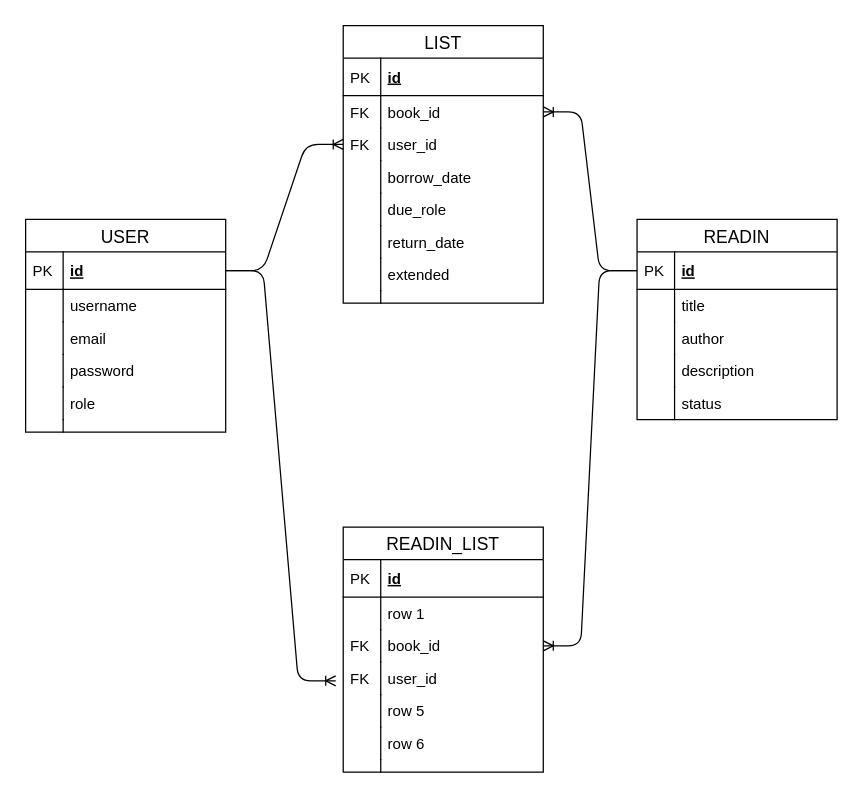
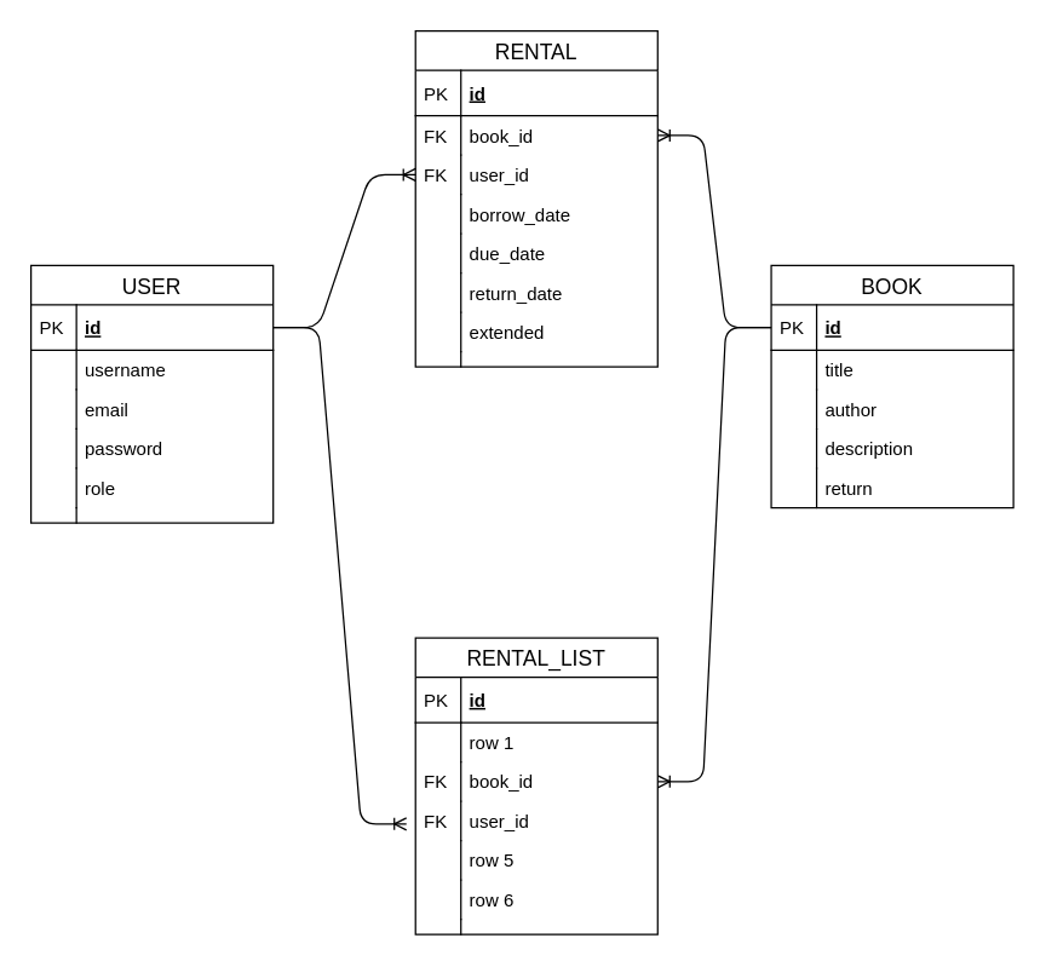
  <mxCell id="0" />
  <mxCell id="1" parent="0" />
- <mxCell id="2" value="LIST" style="swimlane;fontStyle=0;childLayout=stackLayout;horizontal=1;startSize=26;horizontalStack=0;resizeParent=1;resizeParentMax=0;resizeLast=0;collapsible=1;marginBottom=0;align=center;fontSize=14;" vertex="1" parent="1"><mxGeometry x="274" y="20" width="160" height="222" as="geometry" /></mxCell>
+ <mxCell id="2" value="RENTAL" style="swimlane;fontStyle=0;childLayout=stackLayout;horizontal=1;startSize=26;horizontalStack=0;resizeParent=1;resizeParentMax=0;resizeLast=0;collapsible=1;marginBottom=0;align=center;fontSize=14;" vertex="1" parent="1"><mxGeometry x="274" y="20" width="160" height="222" as="geometry" /></mxCell>
  <mxCell id="3" value="id" style="shape=partialRectangle;top=0;left=0;right=0;bottom=1;align=left;verticalAlign=middle;fillColor=none;spacingLeft=34;spacingRight=4;overflow=hidden;rotatable=0;points=[[0,0.5],[1,0.5]];portConstraint=eastwest;dropTarget=0;fontStyle=5;fontSize=12;" vertex="1" parent="2"><mxGeometry y="26" width="160" height="30" as="geometry" /></mxCell>
  <mxCell id="4" value="PK" style="shape=partialRectangle;top=0;left=0;bottom=0;fillColor=none;align=left;verticalAlign=middle;spacingLeft=4;spacingRight=4;overflow=hidden;rotatable=0;points=[];portConstraint=eastwest;part=1;fontSize=12;" vertex="1" connectable="0" parent="3"><mxGeometry width="30" height="30" as="geometry" /></mxCell>
  <mxCell id="5" value="book_id" style="shape=partialRectangle;top=0;left=0;right=0;bottom=0;align=left;verticalAlign=top;fillColor=none;spacingLeft=34;spacingRight=4;overflow=hidden;rotatable=0;points=[[0,0.5],[1,0.5]];portConstraint=eastwest;dropTarget=0;fontSize=12;" vertex="1" parent="2"><mxGeometry y="56" width="160" height="26" as="geometry" /></mxCell>
  <mxCell id="6" value="FK" style="shape=partialRectangle;top=0;left=0;bottom=0;fillColor=none;align=left;verticalAlign=top;spacingLeft=4;spacingRight=4;overflow=hidden;rotatable=0;points=[];portConstraint=eastwest;part=1;fontSize=12;" vertex="1" connectable="0" parent="5"><mxGeometry width="30" height="26" as="geometry" /></mxCell>
  <mxCell id="7" value="user_id" style="shape=partialRectangle;top=0;left=0;right=0;bottom=0;align=left;verticalAlign=top;fillColor=none;spacingLeft=34;spacingRight=4;overflow=hidden;rotatable=0;points=[[0,0.5],[1,0.5]];portConstraint=eastwest;dropTarget=0;fontSize=12;" vertex="1" parent="2"><mxGeometry y="82" width="160" height="26" as="geometry" /></mxCell>
  <mxCell id="8" value="FK" style="shape=partialRectangle;top=0;left=0;bottom=0;fillColor=none;align=left;verticalAlign=top;spacingLeft=4;spacingRight=4;overflow=hidden;rotatable=0;points=[];portConstraint=eastwest;part=1;fontSize=12;" vertex="1" connectable="0" parent="7"><mxGeometry width="30" height="26" as="geometry" /></mxCell>
  <mxCell id="9" value="borrow_date" style="shape=partialRectangle;top=0;left=0;right=0;bottom=0;align=left;verticalAlign=top;fillColor=none;spacingLeft=34;spacingRight=4;overflow=hidden;rotatable=0;points=[[0,0.5],[1,0.5]];portConstraint=eastwest;dropTarget=0;fontSize=12;" vertex="1" parent="2"><mxGeometry y="108" width="160" height="26" as="geometry" /></mxCell>
  <mxCell id="10" value="" style="shape=partialRectangle;top=0;left=0;bottom=0;fillColor=none;align=left;verticalAlign=top;spacingLeft=4;spacingRight=4;overflow=hidden;rotatable=0;points=[];portConstraint=eastwest;part=1;fontSize=12;" vertex="1" connectable="0" parent="9"><mxGeometry width="30" height="26" as="geometry" /></mxCell>
- <mxCell id="11" value="due_role" style="shape=partialRectangle;top=0;left=0;right=0;bottom=0;align=left;verticalAlign=top;fillColor=none;spacingLeft=34;spacingRight=4;overflow=hidden;rotatable=0;points=[[0,0.5],[1,0.5]];portConstraint=eastwest;dropTarget=0;fontSize=12;" vertex="1" parent="2"><mxGeometry y="134" width="160" height="26" as="geometry" /></mxCell>
+ <mxCell id="11" value="due_date" style="shape=partialRectangle;top=0;left=0;right=0;bottom=0;align=left;verticalAlign=top;fillColor=none;spacingLeft=34;spacingRight=4;overflow=hidden;rotatable=0;points=[[0,0.5],[1,0.5]];portConstraint=eastwest;dropTarget=0;fontSize=12;" vertex="1" parent="2"><mxGeometry y="134" width="160" height="26" as="geometry" /></mxCell>
  <mxCell id="12" value="" style="shape=partialRectangle;top=0;left=0;bottom=0;fillColor=none;align=left;verticalAlign=top;spacingLeft=4;spacingRight=4;overflow=hidden;rotatable=0;points=[];portConstraint=eastwest;part=1;fontSize=12;" vertex="1" connectable="0" parent="11"><mxGeometry width="30" height="26" as="geometry" /></mxCell>
  <mxCell id="13" value="return_date" style="shape=partialRectangle;top=0;left=0;right=0;bottom=0;align=left;verticalAlign=top;fillColor=none;spacingLeft=34;spacingRight=4;overflow=hidden;rotatable=0;points=[[0,0.5],[1,0.5]];portConstraint=eastwest;dropTarget=0;fontSize=12;" vertex="1" parent="2"><mxGeometry y="160" width="160" height="26" as="geometry" /></mxCell>
  <mxCell id="14" value="" style="shape=partialRectangle;top=0;left=0;bottom=0;fillColor=none;align=left;verticalAlign=top;spacingLeft=4;spacingRight=4;overflow=hidden;rotatable=0;points=[];portConstraint=eastwest;part=1;fontSize=12;" vertex="1" connectable="0" parent="13"><mxGeometry width="30" height="26" as="geometry" /></mxCell>
  <mxCell id="15" value="extended" style="shape=partialRectangle;top=0;left=0;right=0;bottom=0;align=left;verticalAlign=top;fillColor=none;spacingLeft=34;spacingRight=4;overflow=hidden;rotatable=0;points=[[0,0.5],[1,0.5]];portConstraint=eastwest;dropTarget=0;fontSize=12;" vertex="1" parent="2"><mxGeometry y="186" width="160" height="26" as="geometry" /></mxCell>
  <mxCell id="16" value="" style="shape=partialRectangle;top=0;left=0;bottom=0;fillColor=none;align=left;verticalAlign=top;spacingLeft=4;spacingRight=4;overflow=hidden;rotatable=0;points=[];portConstraint=eastwest;part=1;fontSize=12;" vertex="1" connectable="0" parent="15"><mxGeometry width="30" height="26" as="geometry" /></mxCell>
  <mxCell id="17" value="" style="shape=partialRectangle;top=0;left=0;right=0;bottom=0;align=left;verticalAlign=top;fillColor=none;spacingLeft=34;spacingRight=4;overflow=hidden;rotatable=0;points=[[0,0.5],[1,0.5]];portConstraint=eastwest;dropTarget=0;fontSize=12;" vertex="1" parent="2"><mxGeometry y="212" width="160" height="10" as="geometry" /></mxCell>
  <mxCell id="18" value="" style="shape=partialRectangle;top=0;left=0;bottom=0;fillColor=none;align=left;verticalAlign=top;spacingLeft=4;spacingRight=4;overflow=hidden;rotatable=0;points=[];portConstraint=eastwest;part=1;fontSize=12;" vertex="1" connectable="0" parent="17"><mxGeometry width="30" height="10" as="geometry" /></mxCell>
- <mxCell id="19" value="READIN" style="swimlane;fontStyle=0;childLayout=stackLayout;horizontal=1;startSize=26;horizontalStack=0;resizeParent=1;resizeParentMax=0;resizeLast=0;collapsible=1;marginBottom=0;align=center;fontSize=14;" vertex="1" parent="1"><mxGeometry x="509" y="175" width="160" height="160" as="geometry" /></mxCell>
+ <mxCell id="19" value="BOOK" style="swimlane;fontStyle=0;childLayout=stackLayout;horizontal=1;startSize=26;horizontalStack=0;resizeParent=1;resizeParentMax=0;resizeLast=0;collapsible=1;marginBottom=0;align=center;fontSize=14;" vertex="1" parent="1"><mxGeometry x="509" y="175" width="160" height="160" as="geometry" /></mxCell>
  <mxCell id="20" value="id" style="shape=partialRectangle;top=0;left=0;right=0;bottom=1;align=left;verticalAlign=middle;fillColor=none;spacingLeft=34;spacingRight=4;overflow=hidden;rotatable=0;points=[[0,0.5],[1,0.5]];portConstraint=eastwest;dropTarget=0;fontStyle=5;fontSize=12;" vertex="1" parent="19"><mxGeometry y="26" width="160" height="30" as="geometry" /></mxCell>
  <mxCell id="21" value="PK" style="shape=partialRectangle;top=0;left=0;bottom=0;fillColor=none;align=left;verticalAlign=middle;spacingLeft=4;spacingRight=4;overflow=hidden;rotatable=0;points=[];portConstraint=eastwest;part=1;fontSize=12;" vertex="1" connectable="0" parent="20"><mxGeometry width="30" height="30" as="geometry" /></mxCell>
  <mxCell id="22" value="title" style="shape=partialRectangle;top=0;left=0;right=0;bottom=0;align=left;verticalAlign=top;fillColor=none;spacingLeft=34;spacingRight=4;overflow=hidden;rotatable=0;points=[[0,0.5],[1,0.5]];portConstraint=eastwest;dropTarget=0;fontSize=12;" vertex="1" parent="19"><mxGeometry y="56" width="160" height="26" as="geometry" /></mxCell>
  <mxCell id="23" value="" style="shape=partialRectangle;top=0;left=0;bottom=0;fillColor=none;align=left;verticalAlign=top;spacingLeft=4;spacingRight=4;overflow=hidden;rotatable=0;points=[];portConstraint=eastwest;part=1;fontSize=12;" vertex="1" connectable="0" parent="22"><mxGeometry width="30" height="26" as="geometry" /></mxCell>
  <mxCell id="24" value="author" style="shape=partialRectangle;top=0;left=0;right=0;bottom=0;align=left;verticalAlign=top;fillColor=none;spacingLeft=34;spacingRight=4;overflow=hidden;rotatable=0;points=[[0,0.5],[1,0.5]];portConstraint=eastwest;dropTarget=0;fontSize=12;" vertex="1" parent="19"><mxGeometry y="82" width="160" height="26" as="geometry" /></mxCell>
  <mxCell id="25" value="" style="shape=partialRectangle;top=0;left=0;bottom=0;fillColor=none;align=left;verticalAlign=top;spacingLeft=4;spacingRight=4;overflow=hidden;rotatable=0;points=[];portConstraint=eastwest;part=1;fontSize=12;" vertex="1" connectable="0" parent="24"><mxGeometry width="30" height="26" as="geometry" /></mxCell>
  <mxCell id="26" value="description" style="shape=partialRectangle;top=0;left=0;right=0;bottom=0;align=left;verticalAlign=top;fillColor=none;spacingLeft=34;spacingRight=4;overflow=hidden;rotatable=0;points=[[0,0.5],[1,0.5]];portConstraint=eastwest;dropTarget=0;fontSize=12;" vertex="1" parent="19"><mxGeometry y="108" width="160" height="26" as="geometry" /></mxCell>
  <mxCell id="27" value="" style="shape=partialRectangle;top=0;left=0;bottom=0;fillColor=none;align=left;verticalAlign=top;spacingLeft=4;spacingRight=4;overflow=hidden;rotatable=0;points=[];portConstraint=eastwest;part=1;fontSize=12;" vertex="1" connectable="0" parent="26"><mxGeometry width="30" height="26" as="geometry" /></mxCell>
- <mxCell id="28" value="status" style="shape=partialRectangle;top=0;left=0;right=0;bottom=0;align=left;verticalAlign=top;fillColor=none;spacingLeft=34;spacingRight=4;overflow=hidden;rotatable=0;points=[[0,0.5],[1,0.5]];portConstraint=eastwest;dropTarget=0;fontSize=12;" vertex="1" parent="19"><mxGeometry y="134" width="160" height="26" as="geometry" /></mxCell>
+ <mxCell id="28" value="return" style="shape=partialRectangle;top=0;left=0;right=0;bottom=0;align=left;verticalAlign=top;fillColor=none;spacingLeft=34;spacingRight=4;overflow=hidden;rotatable=0;points=[[0,0.5],[1,0.5]];portConstraint=eastwest;dropTarget=0;fontSize=12;" vertex="1" parent="19"><mxGeometry y="134" width="160" height="26" as="geometry" /></mxCell>
  <mxCell id="29" value="" style="shape=partialRectangle;top=0;left=0;bottom=0;fillColor=none;align=left;verticalAlign=top;spacingLeft=4;spacingRight=4;overflow=hidden;rotatable=0;points=[];portConstraint=eastwest;part=1;fontSize=12;" vertex="1" connectable="0" parent="28"><mxGeometry width="30" height="26" as="geometry" /></mxCell>
  <mxCell id="30" value="USER" style="swimlane;fontStyle=0;childLayout=stackLayout;horizontal=1;startSize=26;horizontalStack=0;resizeParent=1;resizeParentMax=0;resizeLast=0;collapsible=1;marginBottom=0;align=center;fontSize=14;" vertex="1" parent="1"><mxGeometry x="20" y="175" width="160" height="170" as="geometry" /></mxCell>
  <mxCell id="31" value="id" style="shape=partialRectangle;top=0;left=0;right=0;bottom=1;align=left;verticalAlign=middle;fillColor=none;spacingLeft=34;spacingRight=4;overflow=hidden;rotatable=0;points=[[0,0.5],[1,0.5]];portConstraint=eastwest;dropTarget=0;fontStyle=5;fontSize=12;" vertex="1" parent="30"><mxGeometry y="26" width="160" height="30" as="geometry" /></mxCell>
  <mxCell id="32" value="PK" style="shape=partialRectangle;top=0;left=0;bottom=0;fillColor=none;align=left;verticalAlign=middle;spacingLeft=4;spacingRight=4;overflow=hidden;rotatable=0;points=[];portConstraint=eastwest;part=1;fontSize=12;" vertex="1" connectable="0" parent="31"><mxGeometry width="30" height="30" as="geometry" /></mxCell>
  <mxCell id="33" value="username" style="shape=partialRectangle;top=0;left=0;right=0;bottom=0;align=left;verticalAlign=top;fillColor=none;spacingLeft=34;spacingRight=4;overflow=hidden;rotatable=0;points=[[0,0.5],[1,0.5]];portConstraint=eastwest;dropTarget=0;fontSize=12;" vertex="1" parent="30"><mxGeometry y="56" width="160" height="26" as="geometry" /></mxCell>
  <mxCell id="34" value="" style="shape=partialRectangle;top=0;left=0;bottom=0;fillColor=none;align=left;verticalAlign=top;spacingLeft=4;spacingRight=4;overflow=hidden;rotatable=0;points=[];portConstraint=eastwest;part=1;fontSize=12;" vertex="1" connectable="0" parent="33"><mxGeometry width="30" height="26" as="geometry" /></mxCell>
  <mxCell id="35" value="email" style="shape=partialRectangle;top=0;left=0;right=0;bottom=0;align=left;verticalAlign=top;fillColor=none;spacingLeft=34;spacingRight=4;overflow=hidden;rotatable=0;points=[[0,0.5],[1,0.5]];portConstraint=eastwest;dropTarget=0;fontSize=12;" vertex="1" parent="30"><mxGeometry y="82" width="160" height="26" as="geometry" /></mxCell>
  <mxCell id="36" value="" style="shape=partialRectangle;top=0;left=0;bottom=0;fillColor=none;align=left;verticalAlign=top;spacingLeft=4;spacingRight=4;overflow=hidden;rotatable=0;points=[];portConstraint=eastwest;part=1;fontSize=12;" vertex="1" connectable="0" parent="35"><mxGeometry width="30" height="26" as="geometry" /></mxCell>
  <mxCell id="37" value="password" style="shape=partialRectangle;top=0;left=0;right=0;bottom=0;align=left;verticalAlign=top;fillColor=none;spacingLeft=34;spacingRight=4;overflow=hidden;rotatable=0;points=[[0,0.5],[1,0.5]];portConstraint=eastwest;dropTarget=0;fontSize=12;" vertex="1" parent="30"><mxGeometry y="108" width="160" height="26" as="geometry" /></mxCell>
  <mxCell id="38" value="" style="shape=partialRectangle;top=0;left=0;bottom=0;fillColor=none;align=left;verticalAlign=top;spacingLeft=4;spacingRight=4;overflow=hidden;rotatable=0;points=[];portConstraint=eastwest;part=1;fontSize=12;" vertex="1" connectable="0" parent="37"><mxGeometry width="30" height="26" as="geometry" /></mxCell>
  <mxCell id="39" value="role" style="shape=partialRectangle;top=0;left=0;right=0;bottom=0;align=left;verticalAlign=top;fillColor=none;spacingLeft=34;spacingRight=4;overflow=hidden;rotatable=0;points=[[0,0.5],[1,0.5]];portConstraint=eastwest;dropTarget=0;fontSize=12;" vertex="1" parent="30"><mxGeometry y="134" width="160" height="26" as="geometry" /></mxCell>
  <mxCell id="40" value="" style="shape=partialRectangle;top=0;left=0;bottom=0;fillColor=none;align=left;verticalAlign=top;spacingLeft=4;spacingRight=4;overflow=hidden;rotatable=0;points=[];portConstraint=eastwest;part=1;fontSize=12;" vertex="1" connectable="0" parent="39"><mxGeometry width="30" height="26" as="geometry" /></mxCell>
  <mxCell id="41" value="" style="shape=partialRectangle;top=0;left=0;right=0;bottom=0;align=left;verticalAlign=top;fillColor=none;spacingLeft=34;spacingRight=4;overflow=hidden;rotatable=0;points=[[0,0.5],[1,0.5]];portConstraint=eastwest;dropTarget=0;fontSize=12;" vertex="1" parent="30"><mxGeometry y="160" width="160" height="10" as="geometry" /></mxCell>
  <mxCell id="42" value="" style="shape=partialRectangle;top=0;left=0;bottom=0;fillColor=none;align=left;verticalAlign=top;spacingLeft=4;spacingRight=4;overflow=hidden;rotatable=0;points=[];portConstraint=eastwest;part=1;fontSize=12;" vertex="1" connectable="0" parent="41"><mxGeometry width="30" height="10" as="geometry" /></mxCell>
- <mxCell id="43" value="READIN_LIST" style="swimlane;fontStyle=0;childLayout=stackLayout;horizontal=1;startSize=26;horizontalStack=0;resizeParent=1;resizeParentMax=0;resizeLast=0;collapsible=1;marginBottom=0;align=center;fontSize=14;" vertex="1" parent="1"><mxGeometry x="274" y="421" width="160" height="196" as="geometry" /></mxCell>
+ <mxCell id="43" value="RENTAL_LIST" style="swimlane;fontStyle=0;childLayout=stackLayout;horizontal=1;startSize=26;horizontalStack=0;resizeParent=1;resizeParentMax=0;resizeLast=0;collapsible=1;marginBottom=0;align=center;fontSize=14;" vertex="1" parent="1"><mxGeometry x="274" y="421" width="160" height="196" as="geometry" /></mxCell>
  <mxCell id="44" value="id" style="shape=partialRectangle;top=0;left=0;right=0;bottom=1;align=left;verticalAlign=middle;fillColor=none;spacingLeft=34;spacingRight=4;overflow=hidden;rotatable=0;points=[[0,0.5],[1,0.5]];portConstraint=eastwest;dropTarget=0;fontStyle=5;fontSize=12;" vertex="1" parent="43"><mxGeometry y="26" width="160" height="30" as="geometry" /></mxCell>
  <mxCell id="45" value="PK" style="shape=partialRectangle;top=0;left=0;bottom=0;fillColor=none;align=left;verticalAlign=middle;spacingLeft=4;spacingRight=4;overflow=hidden;rotatable=0;points=[];portConstraint=eastwest;part=1;fontSize=12;" vertex="1" connectable="0" parent="44"><mxGeometry width="30" height="30" as="geometry" /></mxCell>
  <mxCell id="46" value="row 1" style="shape=partialRectangle;top=0;left=0;right=0;bottom=0;align=left;verticalAlign=top;fillColor=none;spacingLeft=34;spacingRight=4;overflow=hidden;rotatable=0;points=[[0,0.5],[1,0.5]];portConstraint=eastwest;dropTarget=0;fontSize=12;" vertex="1" parent="43"><mxGeometry y="56" width="160" height="26" as="geometry" /></mxCell>
  <mxCell id="47" value="" style="shape=partialRectangle;top=0;left=0;bottom=0;fillColor=none;align=left;verticalAlign=top;spacingLeft=4;spacingRight=4;overflow=hidden;rotatable=0;points=[];portConstraint=eastwest;part=1;fontSize=12;" vertex="1" connectable="0" parent="46"><mxGeometry width="30" height="26" as="geometry" /></mxCell>
  <mxCell id="48" value="book_id" style="shape=partialRectangle;top=0;left=0;right=0;bottom=0;align=left;verticalAlign=top;fillColor=none;spacingLeft=34;spacingRight=4;overflow=hidden;rotatable=0;points=[[0,0.5],[1,0.5]];portConstraint=eastwest;dropTarget=0;fontSize=12;" vertex="1" parent="43"><mxGeometry y="82" width="160" height="26" as="geometry" /></mxCell>
  <mxCell id="49" value="FK" style="shape=partialRectangle;top=0;left=0;bottom=0;fillColor=none;align=left;verticalAlign=top;spacingLeft=4;spacingRight=4;overflow=hidden;rotatable=0;points=[];portConstraint=eastwest;part=1;fontSize=12;" vertex="1" connectable="0" parent="48"><mxGeometry width="30" height="26" as="geometry" /></mxCell>
  <mxCell id="50" value="user_id" style="shape=partialRectangle;top=0;left=0;right=0;bottom=0;align=left;verticalAlign=top;fillColor=none;spacingLeft=34;spacingRight=4;overflow=hidden;rotatable=0;points=[[0,0.5],[1,0.5]];portConstraint=eastwest;dropTarget=0;fontSize=12;" vertex="1" parent="43"><mxGeometry y="108" width="160" height="26" as="geometry" /></mxCell>
  <mxCell id="51" value="FK" style="shape=partialRectangle;top=0;left=0;bottom=0;fillColor=none;align=left;verticalAlign=top;spacingLeft=4;spacingRight=4;overflow=hidden;rotatable=0;points=[];portConstraint=eastwest;part=1;fontSize=12;" vertex="1" connectable="0" parent="50"><mxGeometry width="30" height="26" as="geometry" /></mxCell>
  <mxCell id="52" value="row 5" style="shape=partialRectangle;top=0;left=0;right=0;bottom=0;align=left;verticalAlign=top;fillColor=none;spacingLeft=34;spacingRight=4;overflow=hidden;rotatable=0;points=[[0,0.5],[1,0.5]];portConstraint=eastwest;dropTarget=0;fontSize=12;" vertex="1" parent="43"><mxGeometry y="134" width="160" height="26" as="geometry" /></mxCell>
  <mxCell id="53" value="" style="shape=partialRectangle;top=0;left=0;bottom=0;fillColor=none;align=left;verticalAlign=top;spacingLeft=4;spacingRight=4;overflow=hidden;rotatable=0;points=[];portConstraint=eastwest;part=1;fontSize=12;" vertex="1" connectable="0" parent="52"><mxGeometry width="30" height="26" as="geometry" /></mxCell>
  <mxCell id="54" value="row 6" style="shape=partialRectangle;top=0;left=0;right=0;bottom=0;align=left;verticalAlign=top;fillColor=none;spacingLeft=34;spacingRight=4;overflow=hidden;rotatable=0;points=[[0,0.5],[1,0.5]];portConstraint=eastwest;dropTarget=0;fontSize=12;" vertex="1" parent="43"><mxGeometry y="160" width="160" height="26" as="geometry" /></mxCell>
  <mxCell id="55" value="" style="shape=partialRectangle;top=0;left=0;bottom=0;fillColor=none;align=left;verticalAlign=top;spacingLeft=4;spacingRight=4;overflow=hidden;rotatable=0;points=[];portConstraint=eastwest;part=1;fontSize=12;" vertex="1" connectable="0" parent="54"><mxGeometry width="30" height="26" as="geometry" /></mxCell>
  <mxCell id="56" value="" style="shape=partialRectangle;top=0;left=0;right=0;bottom=0;align=left;verticalAlign=top;fillColor=none;spacingLeft=34;spacingRight=4;overflow=hidden;rotatable=0;points=[[0,0.5],[1,0.5]];portConstraint=eastwest;dropTarget=0;fontSize=12;" vertex="1" parent="43"><mxGeometry y="186" width="160" height="10" as="geometry" /></mxCell>
  <mxCell id="57" value="" style="shape=partialRectangle;top=0;left=0;bottom=0;fillColor=none;align=left;verticalAlign=top;spacingLeft=4;spacingRight=4;overflow=hidden;rotatable=0;points=[];portConstraint=eastwest;part=1;fontSize=12;" vertex="1" connectable="0" parent="56"><mxGeometry width="30" height="10" as="geometry" /></mxCell>
  <mxCell id="58" value="" style="edgeStyle=entityRelationEdgeStyle;fontSize=12;html=1;endArrow=ERoneToMany;exitX=1;exitY=0.5;exitDx=0;exitDy=0;" edge="1" parent="1" source="31"><mxGeometry width="100" height="100" relative="1" as="geometry"><mxPoint x="286" y="357" as="sourcePoint" /><mxPoint x="268" y="544" as="targetPoint" /></mxGeometry></mxCell>
  <mxCell id="59" value="" style="edgeStyle=entityRelationEdgeStyle;fontSize=12;html=1;endArrow=ERoneToMany;entryX=0;entryY=0.5;entryDx=0;entryDy=0;exitX=1;exitY=0.5;exitDx=0;exitDy=0;" edge="1" parent="1" source="31" target="7"><mxGeometry width="100" height="100" relative="1" as="geometry"><mxPoint x="310" y="386" as="sourcePoint" /><mxPoint x="410" y="286" as="targetPoint" /></mxGeometry></mxCell>
  <mxCell id="60" value="" style="edgeStyle=entityRelationEdgeStyle;fontSize=12;html=1;endArrow=ERoneToMany;" edge="1" parent="1" source="20" target="5"><mxGeometry width="100" height="100" relative="1" as="geometry"><mxPoint x="453" y="197" as="sourcePoint" /><mxPoint x="547" y="96" as="targetPoint" /></mxGeometry></mxCell>
  <mxCell id="61" value="" style="edgeStyle=entityRelationEdgeStyle;fontSize=12;html=1;endArrow=ERoneToMany;" edge="1" parent="1" source="20" target="48"><mxGeometry width="100" height="100" relative="1" as="geometry"><mxPoint x="524" y="569.5" as="sourcePoint" /><mxPoint x="618" y="468.5" as="targetPoint" /></mxGeometry></mxCell>
